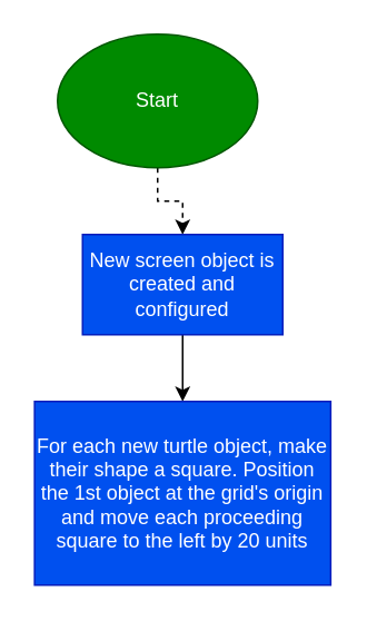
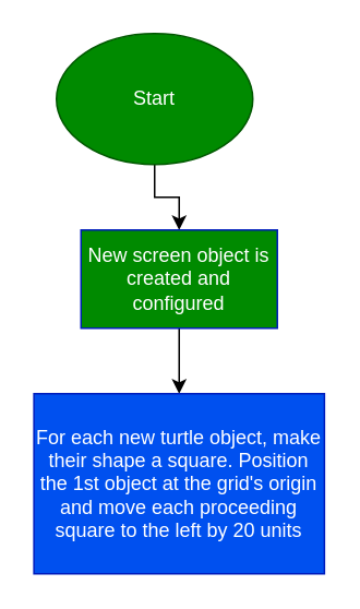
  <mxCell id="0" />
  <mxCell id="1" parent="0" />
- <mxCell id="2" style="edgeStyle=orthogonalEdgeStyle;rounded=0;orthogonalLoop=1;jettySize=auto;html=1;exitX=0.5;exitY=1;exitDx=0;exitDy=0;dashed=1;" edge="1" parent="1" source="3" target="5"><mxGeometry relative="1" as="geometry" /></mxCell>
+ <mxCell id="2" style="edgeStyle=orthogonalEdgeStyle;rounded=0;orthogonalLoop=1;jettySize=auto;html=1;exitX=0.5;exitY=1;exitDx=0;exitDy=0;" edge="1" parent="1" source="3" target="5"><mxGeometry relative="1" as="geometry" /></mxCell>
  <mxCell id="3" value="Start" style="ellipse;whiteSpace=wrap;html=1;fillColor=#008a00;strokeColor=#005700;fontColor=#ffffff;" vertex="1" parent="1"><mxGeometry x="34" y="20" width="120" height="80" as="geometry" /></mxCell>
  <mxCell id="4" style="edgeStyle=orthogonalEdgeStyle;rounded=0;orthogonalLoop=1;jettySize=auto;html=1;exitX=0.5;exitY=1;exitDx=0;exitDy=0;entryX=0.5;entryY=0;entryDx=0;entryDy=0;" edge="1" parent="1" source="5" target="6"><mxGeometry relative="1" as="geometry" /></mxCell>
- <mxCell id="5" value="New screen object is created and configured" style="rounded=0;whiteSpace=wrap;html=1;fillColor=#0050ef;fontColor=#ffffff;strokeColor=#001DBC;" vertex="1" parent="1"><mxGeometry x="49" y="140" width="120" height="60" as="geometry" /></mxCell>
+ <mxCell id="5" value="New screen object is created and configured" style="rounded=0;whiteSpace=wrap;html=1;fillColor=#008a00;fontColor=#ffffff;strokeColor=#001DBC;" vertex="1" parent="1"><mxGeometry x="49" y="140" width="120" height="60" as="geometry" /></mxCell>
  <mxCell id="6" value="For each new turtle object, make their shape a square. Position the 1st object at the grid's origin and move each proceeding square to the left by 20 units" style="rounded=0;whiteSpace=wrap;html=1;fillColor=#0050ef;fontColor=#ffffff;strokeColor=#001DBC;" vertex="1" parent="1"><mxGeometry x="20.25" y="240" width="177.5" height="110" as="geometry" /></mxCell>
